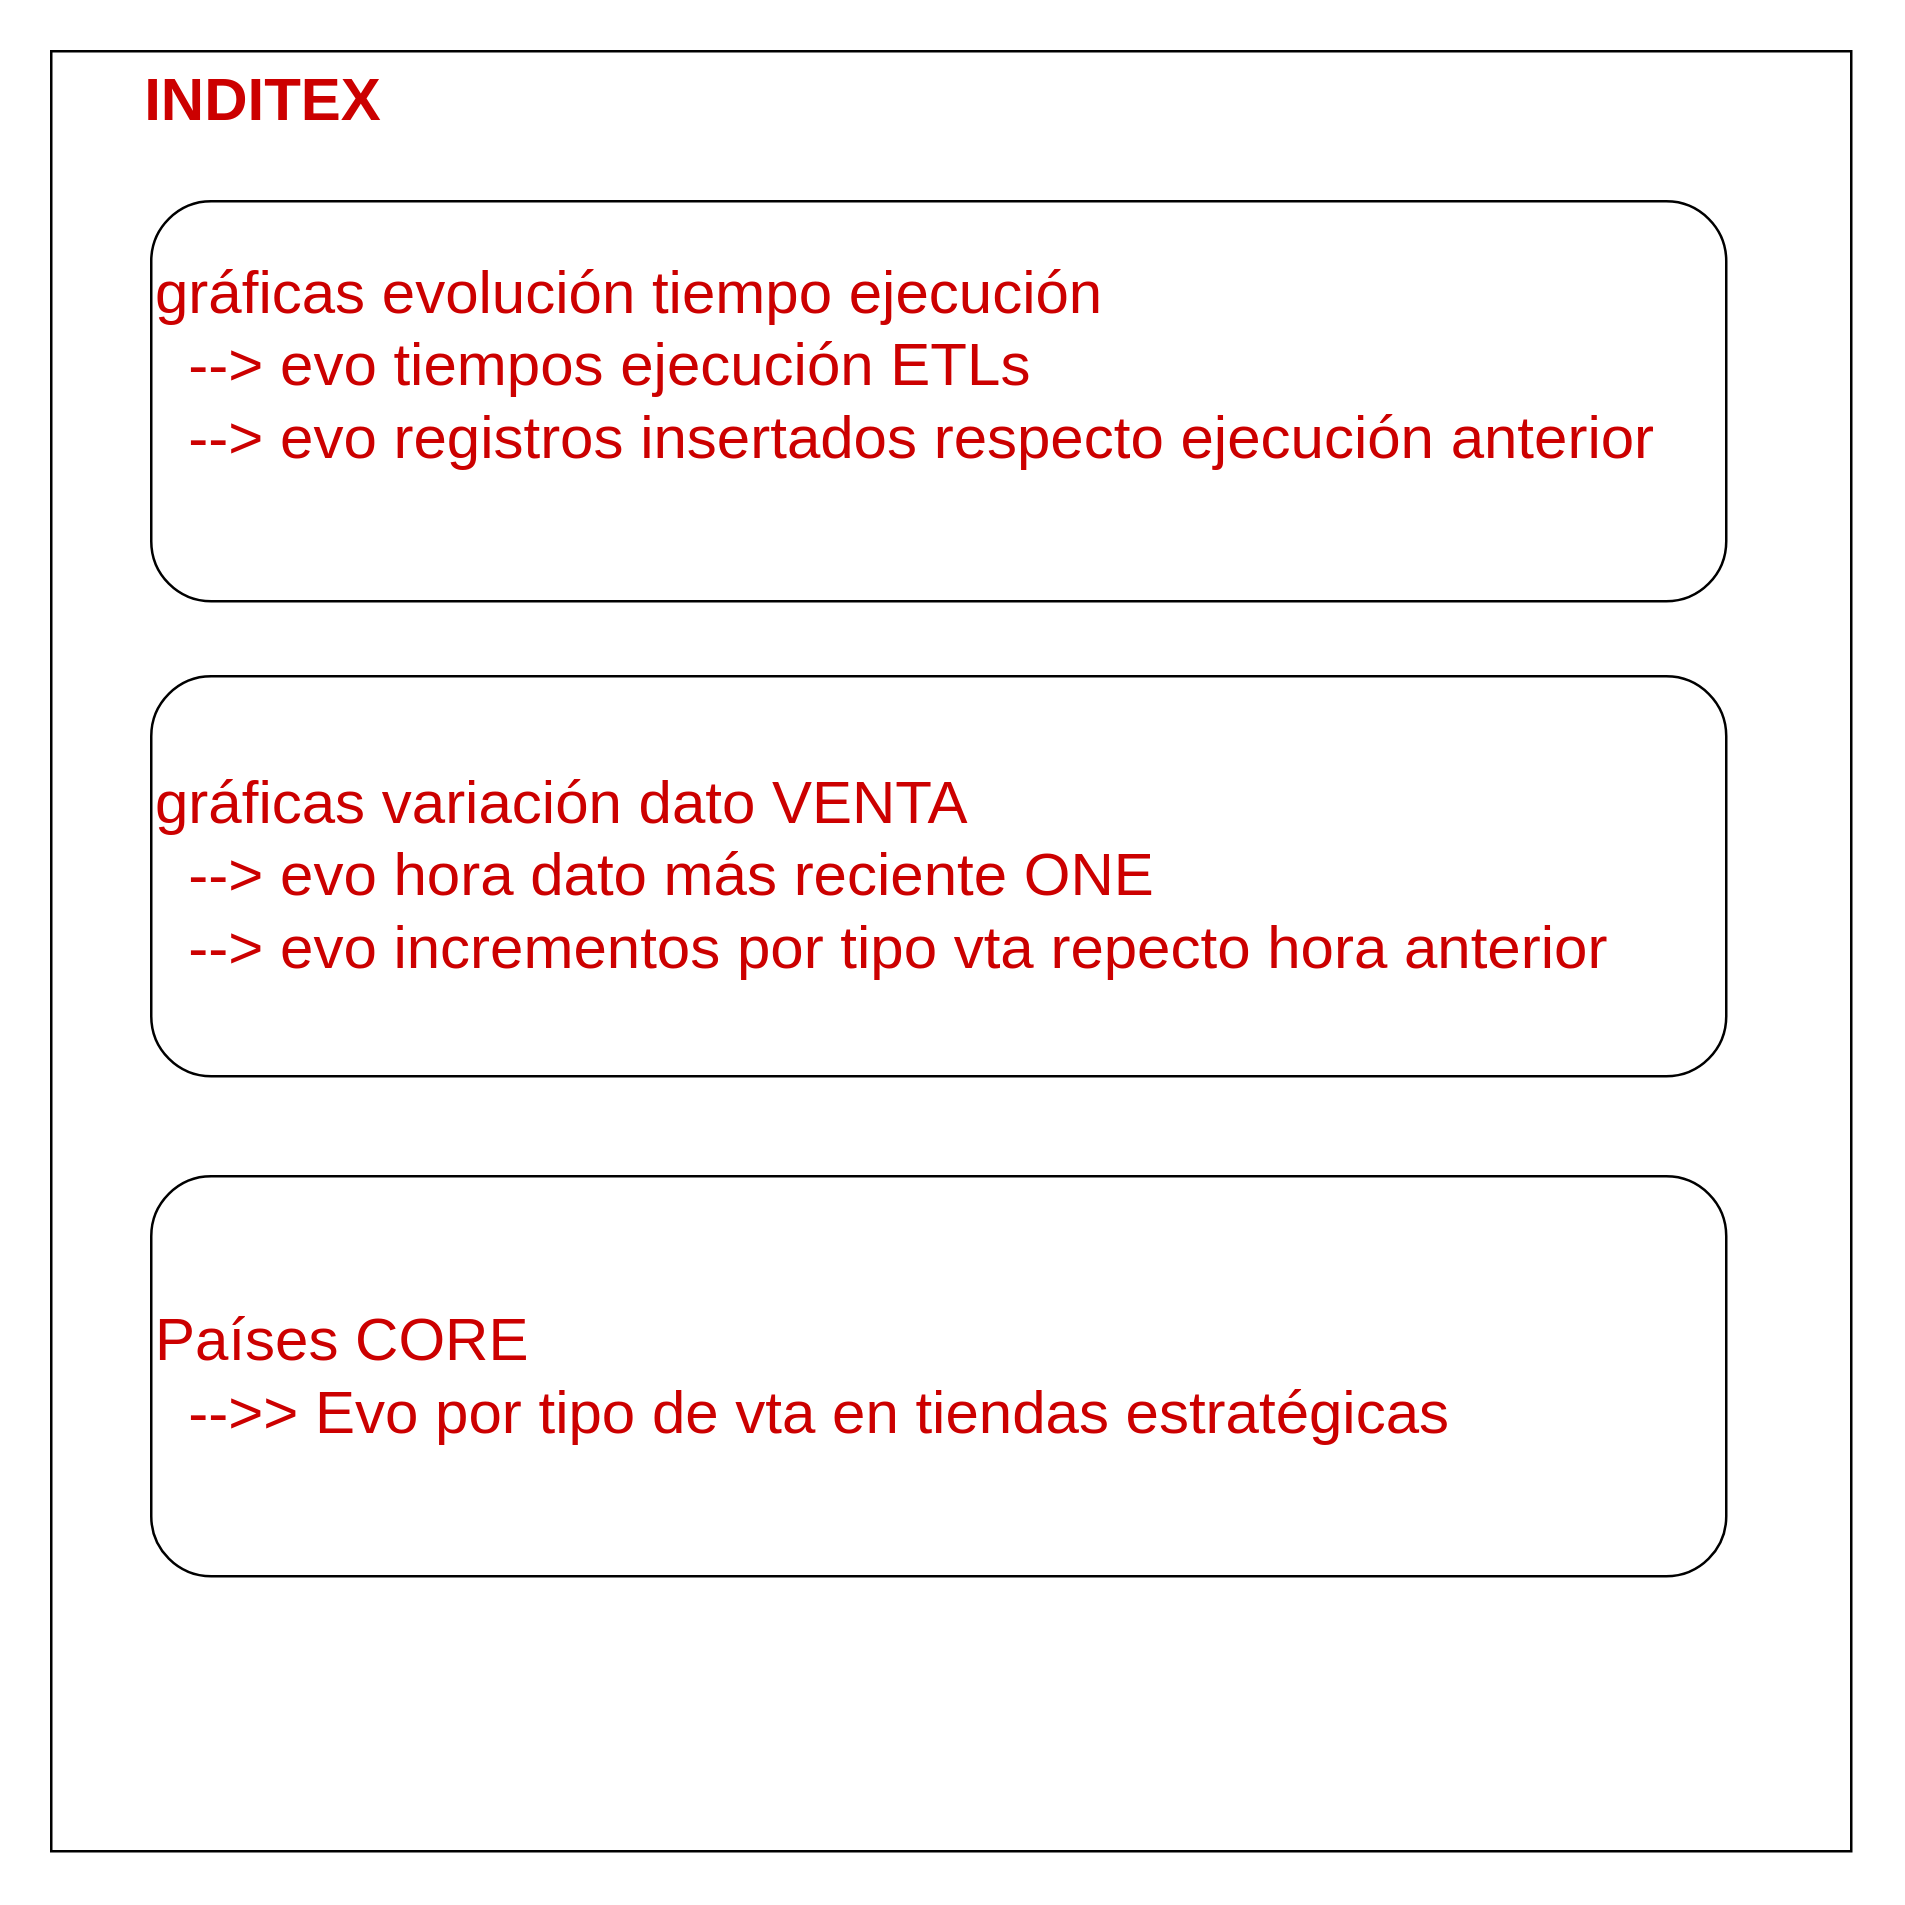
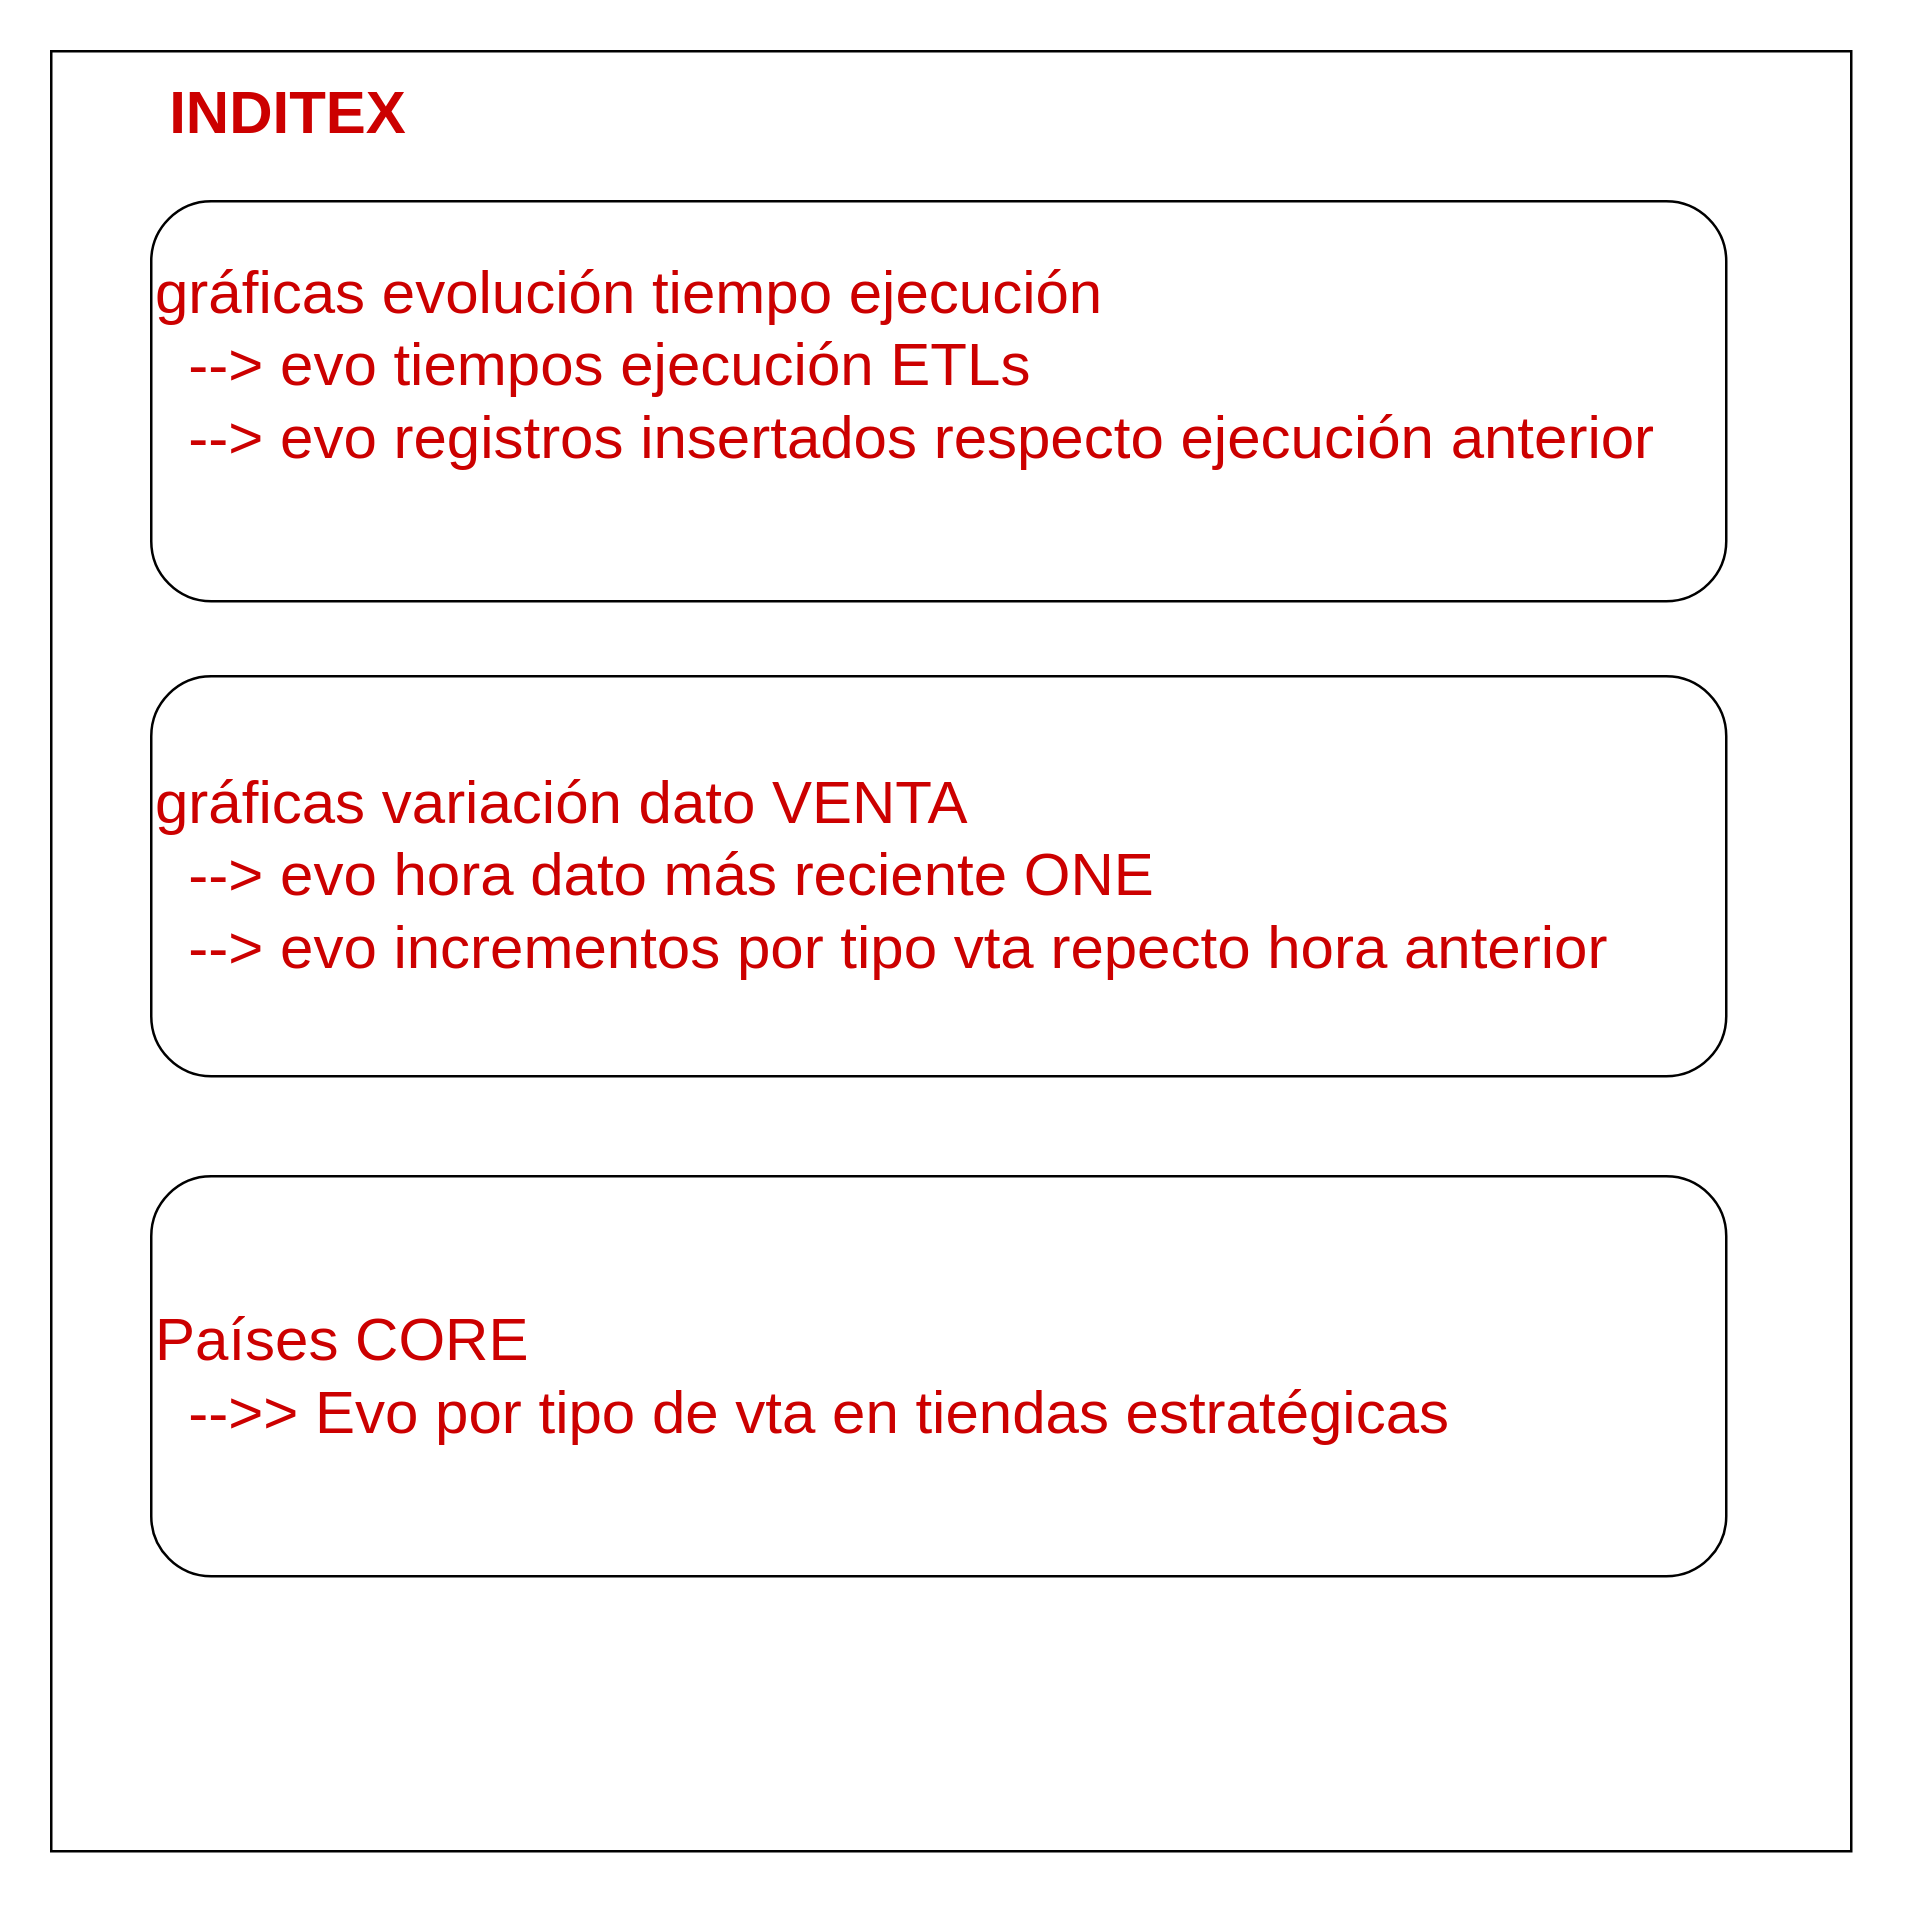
  <mxCell id="0" />
  <mxCell id="1" parent="0" />
  <mxCell id="2" value="" style="whiteSpace=wrap;html=1;aspect=fixed;" vertex="1" parent="1"><mxGeometry x="20" y="20" width="720" height="720" as="geometry" /></mxCell>
- <mxCell id="3" value="INDITEX" style="text;html=1;align=center;verticalAlign=middle;whiteSpace=wrap;rounded=0;fontStyle=1;fontSize=24;fontColor=#CC0000;" vertex="1" parent="1"><mxGeometry x="30" y="25" width="150" height="30" as="geometry" /></mxCell>
+ <mxCell id="3" value="INDITEX" style="text;html=1;align=center;verticalAlign=middle;whiteSpace=wrap;rounded=0;fontStyle=1;fontSize=24;fontColor=#CC0000;" vertex="1" parent="1"><mxGeometry x="40" y="30" width="150" height="30" as="geometry" /></mxCell>
  <mxCell id="4" value="gráficas evolución tiempo ejecución&lt;br&gt;&amp;nbsp; --&amp;gt; evo tiempos ejecución ETLs&lt;br&gt;&amp;nbsp; --&amp;gt; evo registros insertados respecto ejecución anterior&lt;br&gt;&lt;br&gt;" style="rounded=1;whiteSpace=wrap;html=1;fontSize=24;fontColor=#CC0000;align=left;" vertex="1" parent="1"><mxGeometry x="60" y="80" width="630" height="160" as="geometry" /></mxCell>
  <mxCell id="5" value="gráficas variación dato VENTA&lt;br&gt;&amp;nbsp; --&amp;gt; evo hora dato más reciente ONE&lt;br&gt;&amp;nbsp; --&amp;gt; evo incrementos por tipo vta repecto hora anterior&lt;br&gt;" style="rounded=1;whiteSpace=wrap;html=1;fontSize=24;fontColor=#CC0000;align=left;" vertex="1" parent="1"><mxGeometry x="60" y="270" width="630" height="160" as="geometry" /></mxCell>
  <mxCell id="6" value="Países CORE&lt;br&gt;&amp;nbsp; --&amp;gt;&amp;gt; Evo por tipo de vta en tiendas estratégicas&lt;br&gt;" style="rounded=1;whiteSpace=wrap;html=1;fontSize=24;fontColor=#CC0000;align=left;" vertex="1" parent="1"><mxGeometry x="60" y="470" width="630" height="160" as="geometry" /></mxCell>
